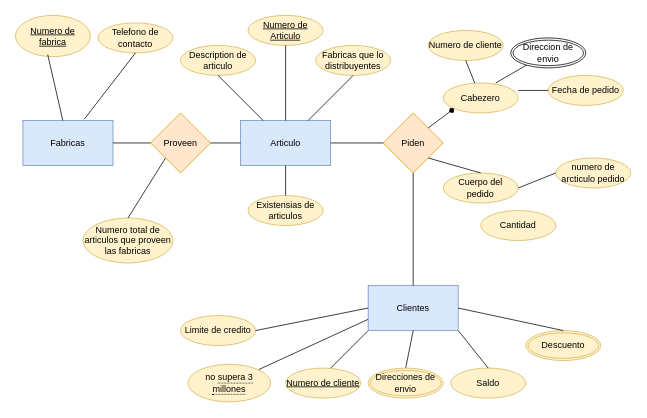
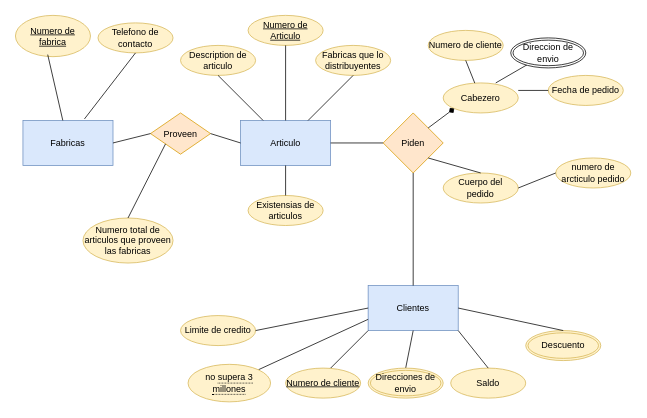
  <mxCell id="0" />
  <mxCell id="1" parent="0" />
  <mxCell id="2" value="Fabricas" style="rounded=0;whiteSpace=wrap;html=1;fillColor=#dae8fc;strokeColor=#6c8ebf;" parent="1" vertex="1"><mxGeometry x="30" y="160" width="120" height="60" as="geometry" /></mxCell>
- <mxCell id="3" value="Proveen" style="rhombus;whiteSpace=wrap;html=1;fillColor=#ffe6cc;strokeColor=#d79b00;" parent="1" vertex="1"><mxGeometry x="200" y="150" width="80" height="80" as="geometry" /></mxCell>
+ <mxCell id="3" value="Proveen" style="rhombus;whiteSpace=wrap;html=1;fillColor=#ffe6cc;strokeColor=#d79b00;" parent="1" vertex="1"><mxGeometry x="200" y="150" width="80" height="55" as="geometry" /></mxCell>
  <mxCell id="4" value="Articulo" style="rounded=0;whiteSpace=wrap;html=1;fillColor=#dae8fc;strokeColor=#6c8ebf;" parent="1" vertex="1"><mxGeometry x="320" y="160" width="120" height="60" as="geometry" /></mxCell>
  <mxCell id="5" value="Clientes" style="rounded=0;whiteSpace=wrap;html=1;fillColor=#dae8fc;strokeColor=#6c8ebf;" parent="1" vertex="1"><mxGeometry x="490" y="380" width="120" height="60" as="geometry" /></mxCell>
  <mxCell id="6" value="Piden" style="rhombus;whiteSpace=wrap;html=1;fillColor=#ffe6cc;strokeColor=#d79b00;" parent="1" vertex="1"><mxGeometry x="510" y="150" width="80" height="80" as="geometry" /></mxCell>
  <mxCell id="7" value="" style="endArrow=none;html=1;rounded=0;entryX=0.5;entryY=1;entryDx=0;entryDy=0;exitX=0.5;exitY=0;exitDx=0;exitDy=0;" parent="1" source="5" target="6" edge="1"><mxGeometry width="50" height="50" relative="1" as="geometry"><mxPoint x="380" y="370" as="sourcePoint" /><mxPoint x="430" y="320" as="targetPoint" /></mxGeometry></mxCell>
  <mxCell id="8" value="" style="endArrow=none;html=1;rounded=0;entryX=0;entryY=0.5;entryDx=0;entryDy=0;" parent="1" source="4" target="6" edge="1"><mxGeometry width="50" height="50" relative="1" as="geometry"><mxPoint x="380" y="370" as="sourcePoint" /><mxPoint x="430" y="320" as="targetPoint" /></mxGeometry></mxCell>
  <mxCell id="9" value="" style="endArrow=none;html=1;rounded=0;exitX=1;exitY=0.5;exitDx=0;exitDy=0;entryX=0;entryY=0.5;entryDx=0;entryDy=0;" parent="1" source="3" target="4" edge="1"><mxGeometry width="50" height="50" relative="1" as="geometry"><mxPoint x="380" y="370" as="sourcePoint" /><mxPoint x="430" y="320" as="targetPoint" /></mxGeometry></mxCell>
  <mxCell id="10" value="" style="endArrow=none;html=1;rounded=0;exitX=1;exitY=0.5;exitDx=0;exitDy=0;entryX=0;entryY=0.5;entryDx=0;entryDy=0;" parent="1" source="2" target="3" edge="1"><mxGeometry width="50" height="50" relative="1" as="geometry"><mxPoint x="380" y="370" as="sourcePoint" /><mxPoint x="430" y="320" as="targetPoint" /></mxGeometry></mxCell>
  <mxCell id="11" value="&lt;div&gt;Numero de cliente&lt;/div&gt;" style="ellipse;whiteSpace=wrap;html=1;align=center;fontStyle=4;fillColor=#fff2cc;strokeColor=#d6b656;" parent="1" vertex="1"><mxGeometry x="380" y="490" width="100" height="40" as="geometry" /></mxCell>
  <mxCell id="12" value="&lt;div&gt;Saldo&lt;/div&gt;" style="ellipse;whiteSpace=wrap;html=1;align=center;fillColor=#fff2cc;strokeColor=#d6b656;" parent="1" vertex="1"><mxGeometry x="600" y="490" width="100" height="40" as="geometry" /></mxCell>
  <mxCell id="13" value="Limite de credito" style="ellipse;whiteSpace=wrap;html=1;align=center;fillColor=#fff2cc;strokeColor=#d6b656;" parent="1" vertex="1"><mxGeometry x="240" y="420" width="100" height="40" as="geometry" /></mxCell>
  <mxCell id="14" value="Descuento" style="ellipse;shape=doubleEllipse;margin=3;whiteSpace=wrap;html=1;align=center;fillColor=#fff2cc;strokeColor=#d6b656;" parent="1" vertex="1"><mxGeometry x="700" y="440" width="100" height="40" as="geometry" /></mxCell>
  <mxCell id="15" value="" style="endArrow=none;html=1;rounded=0;" edge="1" parent="1"><mxGeometry width="50" height="50" relative="1" as="geometry"><mxPoint x="440" y="490" as="sourcePoint" /><mxPoint x="490" y="440" as="targetPoint" /></mxGeometry></mxCell>
  <mxCell id="16" value="" style="endArrow=none;html=1;rounded=0;entryX=0;entryY=0.5;entryDx=0;entryDy=0;exitX=1;exitY=0.5;exitDx=0;exitDy=0;" edge="1" parent="1" source="13" target="5"><mxGeometry width="50" height="50" relative="1" as="geometry"><mxPoint x="380" y="460" as="sourcePoint" /><mxPoint x="430" y="410" as="targetPoint" /></mxGeometry></mxCell>
  <mxCell id="17" value="" style="endArrow=none;html=1;rounded=0;entryX=0.5;entryY=1;entryDx=0;entryDy=0;exitX=0.5;exitY=0;exitDx=0;exitDy=0;" edge="1" parent="1" target="5"><mxGeometry width="50" height="50" relative="1" as="geometry"><mxPoint x="540" y="490" as="sourcePoint" /><mxPoint x="430" y="470" as="targetPoint" /></mxGeometry></mxCell>
  <mxCell id="18" value="" style="endArrow=none;html=1;rounded=0;entryX=0.5;entryY=0;entryDx=0;entryDy=0;exitX=1;exitY=1;exitDx=0;exitDy=0;" edge="1" parent="1" source="5" target="12"><mxGeometry width="50" height="50" relative="1" as="geometry"><mxPoint x="380" y="520" as="sourcePoint" /><mxPoint x="430" y="470" as="targetPoint" /></mxGeometry></mxCell>
  <mxCell id="19" value="" style="endArrow=none;html=1;rounded=0;entryX=0.5;entryY=0;entryDx=0;entryDy=0;exitX=1;exitY=0.5;exitDx=0;exitDy=0;" edge="1" parent="1" source="5" target="14"><mxGeometry width="50" height="50" relative="1" as="geometry"><mxPoint x="380" y="520" as="sourcePoint" /><mxPoint x="430" y="470" as="targetPoint" /></mxGeometry></mxCell>
  <mxCell id="20" value="" style="endArrow=none;html=1;rounded=0;exitX=0;exitY=0.75;exitDx=0;exitDy=0;" edge="1" parent="1" source="5" target="21"><mxGeometry width="50" height="50" relative="1" as="geometry"><mxPoint x="350" y="580" as="sourcePoint" /><mxPoint x="190" y="610" as="targetPoint" /></mxGeometry></mxCell>
  <mxCell id="21" value="no &lt;span style=&quot;border-bottom: 1px dotted&quot;&gt;supera 3 millones&lt;br&gt;&lt;/span&gt;" style="ellipse;whiteSpace=wrap;html=1;align=center;fillColor=#fff2cc;strokeColor=#d6b656;" vertex="1" parent="1"><mxGeometry x="250" y="485" width="110" height="50" as="geometry" /></mxCell>
  <mxCell id="22" value="Direcciones de envio" style="ellipse;shape=doubleEllipse;margin=3;whiteSpace=wrap;html=1;align=center;fillColor=#fff2cc;strokeColor=#d6b656;" vertex="1" parent="1"><mxGeometry x="490" y="490" width="100" height="40" as="geometry" /></mxCell>
  <mxCell id="23" value="Numero de Articulo" style="ellipse;whiteSpace=wrap;html=1;align=center;fontStyle=4;fillColor=#fff2cc;strokeColor=#d6b656;" vertex="1" parent="1"><mxGeometry x="330" y="20" width="100" height="40" as="geometry" /></mxCell>
  <mxCell id="24" value="Fabricas que lo distribuyentes" style="ellipse;whiteSpace=wrap;html=1;align=center;fillColor=#fff2cc;strokeColor=#d6b656;" vertex="1" parent="1"><mxGeometry x="420" y="60" width="100" height="40" as="geometry" /></mxCell>
  <mxCell id="25" value="Existensias de articulos" style="ellipse;whiteSpace=wrap;html=1;align=center;fillColor=#fff2cc;strokeColor=#d6b656;" vertex="1" parent="1"><mxGeometry x="330" y="260" width="100" height="40" as="geometry" /></mxCell>
  <mxCell id="26" value="Description de articulo" style="ellipse;whiteSpace=wrap;html=1;align=center;fillColor=#fff2cc;strokeColor=#d6b656;" vertex="1" parent="1"><mxGeometry x="240" y="60" width="100" height="40" as="geometry" /></mxCell>
  <mxCell id="27" value="" style="endArrow=none;html=1;rounded=0;entryX=0.5;entryY=1;entryDx=0;entryDy=0;exitX=0.25;exitY=0;exitDx=0;exitDy=0;" edge="1" parent="1" source="4" target="26"><mxGeometry width="50" height="50" relative="1" as="geometry"><mxPoint x="350" y="150" as="sourcePoint" /><mxPoint x="430" y="230" as="targetPoint" /></mxGeometry></mxCell>
  <mxCell id="28" value="" style="endArrow=none;html=1;rounded=0;" edge="1" parent="1" target="23"><mxGeometry width="50" height="50" relative="1" as="geometry"><mxPoint x="380" y="160" as="sourcePoint" /><mxPoint x="430" y="230" as="targetPoint" /></mxGeometry></mxCell>
  <mxCell id="29" value="" style="endArrow=none;html=1;rounded=0;entryX=0.5;entryY=1;entryDx=0;entryDy=0;exitX=0.75;exitY=0;exitDx=0;exitDy=0;" edge="1" parent="1" source="4" target="24"><mxGeometry width="50" height="50" relative="1" as="geometry"><mxPoint x="380" y="280" as="sourcePoint" /><mxPoint x="430" y="230" as="targetPoint" /></mxGeometry></mxCell>
  <mxCell id="30" value="" style="endArrow=none;html=1;rounded=0;entryX=0.5;entryY=1;entryDx=0;entryDy=0;" edge="1" parent="1" target="4"><mxGeometry width="50" height="50" relative="1" as="geometry"><mxPoint x="380" y="260" as="sourcePoint" /><mxPoint x="430" y="230" as="targetPoint" /></mxGeometry></mxCell>
  <mxCell id="31" value="Numero de cliente" style="ellipse;whiteSpace=wrap;html=1;align=center;fillColor=#fff2cc;strokeColor=#d6b656;" vertex="1" parent="1"><mxGeometry x="570" y="40" width="100" height="40" as="geometry" /></mxCell>
  <mxCell id="32" value="Cabezero" style="ellipse;whiteSpace=wrap;html=1;align=center;fillColor=#fff2cc;strokeColor=#d6b656;" vertex="1" parent="1"><mxGeometry x="590" y="110" width="100" height="40" as="geometry" /></mxCell>
  <mxCell id="33" value="Cuerpo del pedido" style="ellipse;whiteSpace=wrap;html=1;align=center;fillColor=#fff2cc;strokeColor=#d6b656;" vertex="1" parent="1"><mxGeometry x="590" y="230" width="100" height="40" as="geometry" /></mxCell>
  <mxCell id="34" value="Fecha de pedido" style="ellipse;whiteSpace=wrap;html=1;align=center;fillColor=#fff2cc;strokeColor=#d6b656;" vertex="1" parent="1"><mxGeometry x="730" y="100" width="100" height="40" as="geometry" /></mxCell>
  <mxCell id="35" value="" style="endArrow=none;html=1;rounded=0;entryX=0.5;entryY=1;entryDx=0;entryDy=0;" edge="1" parent="1" source="32" target="31"><mxGeometry width="50" height="50" relative="1" as="geometry"><mxPoint x="380" y="370" as="sourcePoint" /><mxPoint x="430" y="320" as="targetPoint" /></mxGeometry></mxCell>
  <mxCell id="36" value="" style="endArrow=none;html=1;rounded=0;entryX=0;entryY=1;entryDx=0;entryDy=0;" edge="1" parent="1"><mxGeometry width="50" height="50" relative="1" as="geometry"><mxPoint x="660" y="110" as="sourcePoint" /><mxPoint x="704.645" y="84.142" as="targetPoint" /></mxGeometry></mxCell>
  <mxCell id="37" value="" style="endArrow=none;html=1;rounded=0;entryX=0;entryY=0.5;entryDx=0;entryDy=0;exitX=1;exitY=0.25;exitDx=0;exitDy=0;exitPerimeter=0;" edge="1" parent="1" source="32" target="34"><mxGeometry width="50" height="50" relative="1" as="geometry"><mxPoint x="410" y="270" as="sourcePoint" /><mxPoint x="460" y="220" as="targetPoint" /></mxGeometry></mxCell>
  <mxCell id="38" value="" style="endArrow=diamond;html=1;rounded=0;entryX=0;entryY=1;entryDx=0;entryDy=0;exitX=1;exitY=0;exitDx=0;exitDy=0;" edge="1" parent="1" source="6" target="32"><mxGeometry width="50" height="50" relative="1" as="geometry"><mxPoint x="410" y="270" as="sourcePoint" /><mxPoint x="460" y="220" as="targetPoint" /></mxGeometry></mxCell>
  <mxCell id="39" value="numero de arcticulo pedido" style="ellipse;whiteSpace=wrap;html=1;align=center;fillColor=#fff2cc;strokeColor=#d6b656;" vertex="1" parent="1"><mxGeometry x="740" y="210" width="100" height="40" as="geometry" /></mxCell>
- <mxCell id="40" value="&lt;div&gt;Cantidad&lt;/div&gt;" style="ellipse;whiteSpace=wrap;html=1;align=center;fillColor=#fff2cc;strokeColor=#d6b656;" vertex="1" parent="1"><mxGeometry x="640" y="280" width="100" height="40" as="geometry" /></mxCell>
  <mxCell id="41" value="" style="endArrow=none;html=1;rounded=0;entryX=1;entryY=1;entryDx=0;entryDy=0;exitX=0.5;exitY=0;exitDx=0;exitDy=0;" edge="1" parent="1" source="33" target="6"><mxGeometry width="50" height="50" relative="1" as="geometry"><mxPoint x="410" y="270" as="sourcePoint" /><mxPoint x="460" y="220" as="targetPoint" /></mxGeometry></mxCell>
  <mxCell id="42" value="" style="endArrow=none;html=1;rounded=0;entryX=0;entryY=0.5;entryDx=0;entryDy=0;exitX=1;exitY=0.5;exitDx=0;exitDy=0;" edge="1" parent="1" source="33" target="39"><mxGeometry width="50" height="50" relative="1" as="geometry"><mxPoint x="410" y="270" as="sourcePoint" /><mxPoint x="460" y="220" as="targetPoint" /></mxGeometry></mxCell>
  <mxCell id="43" value="Numero de fabrica" style="ellipse;whiteSpace=wrap;html=1;align=center;fontStyle=4;fillColor=#fff2cc;strokeColor=#d6b656;" vertex="1" parent="1"><mxGeometry x="20" y="20" width="100" height="55" as="geometry" /></mxCell>
  <mxCell id="44" value="" style="endArrow=none;html=1;rounded=0;entryX=0.43;entryY=0.95;entryDx=0;entryDy=0;entryPerimeter=0;" edge="1" parent="1" source="2" target="43"><mxGeometry width="50" height="50" relative="1" as="geometry"><mxPoint x="410" y="270" as="sourcePoint" /><mxPoint x="460" y="220" as="targetPoint" /></mxGeometry></mxCell>
  <mxCell id="45" value="Telefono de contacto" style="ellipse;whiteSpace=wrap;html=1;align=center;fillColor=#fff2cc;strokeColor=#d6b656;" vertex="1" parent="1"><mxGeometry x="130" y="30" width="100" height="40" as="geometry" /></mxCell>
  <mxCell id="46" value="" style="endArrow=none;html=1;rounded=0;entryX=0.5;entryY=1;entryDx=0;entryDy=0;exitX=0.683;exitY=-0.033;exitDx=0;exitDy=0;exitPerimeter=0;" edge="1" parent="1" source="2" target="45"><mxGeometry width="50" height="50" relative="1" as="geometry"><mxPoint x="410" y="270" as="sourcePoint" /><mxPoint x="460" y="220" as="targetPoint" /></mxGeometry></mxCell>
  <mxCell id="47" value="Numero total de articulos que proveen las fabricas" style="ellipse;whiteSpace=wrap;html=1;align=center;fillColor=#fff2cc;strokeColor=#d6b656;" vertex="1" parent="1"><mxGeometry x="110" y="290" width="120" height="60" as="geometry" /></mxCell>
  <mxCell id="48" value="" style="endArrow=none;html=1;rounded=0;exitX=0.5;exitY=0;exitDx=0;exitDy=0;entryX=0;entryY=1;entryDx=0;entryDy=0;" edge="1" parent="1" source="47" target="3"><mxGeometry width="50" height="50" relative="1" as="geometry"><mxPoint x="410" y="270" as="sourcePoint" /><mxPoint x="210" y="240" as="targetPoint" /></mxGeometry></mxCell>
  <mxCell id="49" value="Direccion de envio" style="ellipse;shape=doubleEllipse;margin=3;whiteSpace=wrap;html=1;align=center;" vertex="1" parent="1"><mxGeometry x="680" y="50" width="100" height="40" as="geometry" /></mxCell>
